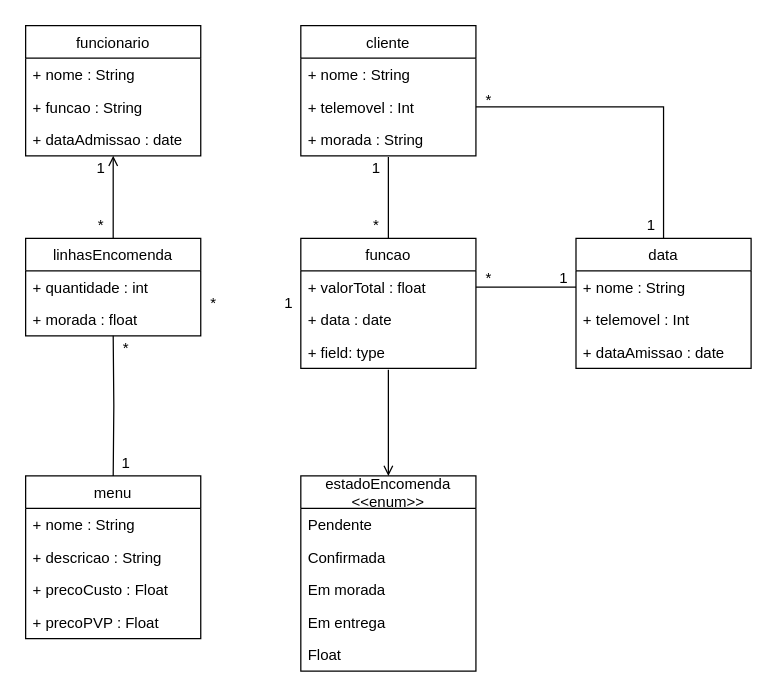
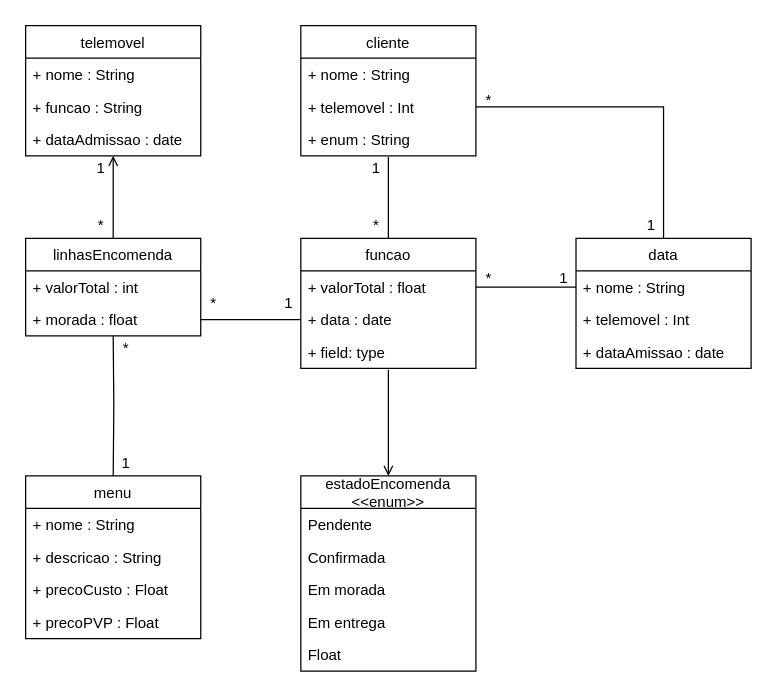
  <mxCell id="0" />
  <mxCell id="1" parent="0" />
- <mxCell id="2" value="funcionario" style="swimlane;fontStyle=0;childLayout=stackLayout;horizontal=1;startSize=26;fillColor=none;horizontalStack=0;resizeParent=1;resizeParentMax=0;resizeLast=0;collapsible=1;marginBottom=0;" vertex="1" parent="1"><mxGeometry x="20" y="20" width="140" height="104" as="geometry" /></mxCell>
+ <mxCell id="2" value="telemovel" style="swimlane;fontStyle=0;childLayout=stackLayout;horizontal=1;startSize=26;fillColor=none;horizontalStack=0;resizeParent=1;resizeParentMax=0;resizeLast=0;collapsible=1;marginBottom=0;" vertex="1" parent="1"><mxGeometry x="20" y="20" width="140" height="104" as="geometry" /></mxCell>
  <mxCell id="3" value="+ nome : String" style="text;strokeColor=none;fillColor=none;align=left;verticalAlign=top;spacingLeft=4;spacingRight=4;overflow=hidden;rotatable=0;points=[[0,0.5],[1,0.5]];portConstraint=eastwest;" vertex="1" parent="2"><mxGeometry y="26" width="140" height="26" as="geometry" /></mxCell>
  <mxCell id="4" value="+ funcao : String" style="text;strokeColor=none;fillColor=none;align=left;verticalAlign=top;spacingLeft=4;spacingRight=4;overflow=hidden;rotatable=0;points=[[0,0.5],[1,0.5]];portConstraint=eastwest;" vertex="1" parent="2"><mxGeometry y="52" width="140" height="26" as="geometry" /></mxCell>
  <mxCell id="5" value="+ dataAdmissao : date" style="text;strokeColor=none;fillColor=none;align=left;verticalAlign=top;spacingLeft=4;spacingRight=4;overflow=hidden;rotatable=0;points=[[0,0.5],[1,0.5]];portConstraint=eastwest;" vertex="1" parent="2"><mxGeometry y="78" width="140" height="26" as="geometry" /></mxCell>
  <mxCell id="6" value="cliente" style="swimlane;fontStyle=0;childLayout=stackLayout;horizontal=1;startSize=26;fillColor=none;horizontalStack=0;resizeParent=1;resizeParentMax=0;resizeLast=0;collapsible=1;marginBottom=0;" vertex="1" parent="1"><mxGeometry x="240" y="20" width="140" height="104" as="geometry" /></mxCell>
  <mxCell id="7" value="+ nome : String" style="text;strokeColor=none;fillColor=none;align=left;verticalAlign=top;spacingLeft=4;spacingRight=4;overflow=hidden;rotatable=0;points=[[0,0.5],[1,0.5]];portConstraint=eastwest;" vertex="1" parent="6"><mxGeometry y="26" width="140" height="26" as="geometry" /></mxCell>
  <mxCell id="8" value="+ telemovel : Int" style="text;strokeColor=none;fillColor=none;align=left;verticalAlign=top;spacingLeft=4;spacingRight=4;overflow=hidden;rotatable=0;points=[[0,0.5],[1,0.5]];portConstraint=eastwest;" vertex="1" parent="6"><mxGeometry y="52" width="140" height="26" as="geometry" /></mxCell>
- <mxCell id="9" value="+ morada : String" style="text;strokeColor=none;fillColor=none;align=left;verticalAlign=top;spacingLeft=4;spacingRight=4;overflow=hidden;rotatable=0;points=[[0,0.5],[1,0.5]];portConstraint=eastwest;" vertex="1" parent="6"><mxGeometry y="78" width="140" height="26" as="geometry" /></mxCell>
+ <mxCell id="9" value="+ enum : String" style="text;strokeColor=none;fillColor=none;align=left;verticalAlign=top;spacingLeft=4;spacingRight=4;overflow=hidden;rotatable=0;points=[[0,0.5],[1,0.5]];portConstraint=eastwest;" vertex="1" parent="6"><mxGeometry y="78" width="140" height="26" as="geometry" /></mxCell>
  <mxCell id="10" style="edgeStyle=orthogonalEdgeStyle;rounded=0;orthogonalLoop=1;jettySize=auto;html=1;exitX=0.5;exitY=0;exitDx=0;exitDy=0;entryX=1;entryY=0.5;entryDx=0;entryDy=0;endArrow=none;endFill=0;" edge="1" parent="1" source="11" target="8"><mxGeometry relative="1" as="geometry" /></mxCell>
  <mxCell id="11" value="data" style="swimlane;fontStyle=0;childLayout=stackLayout;horizontal=1;startSize=26;fillColor=none;horizontalStack=0;resizeParent=1;resizeParentMax=0;resizeLast=0;collapsible=1;marginBottom=0;" vertex="1" parent="1"><mxGeometry x="460" y="190" width="140" height="104" as="geometry" /></mxCell>
  <mxCell id="12" value="+ nome : String" style="text;strokeColor=none;fillColor=none;align=left;verticalAlign=top;spacingLeft=4;spacingRight=4;overflow=hidden;rotatable=0;points=[[0,0.5],[1,0.5]];portConstraint=eastwest;" vertex="1" parent="11"><mxGeometry y="26" width="140" height="26" as="geometry" /></mxCell>
  <mxCell id="13" value="+ telemovel : Int" style="text;strokeColor=none;fillColor=none;align=left;verticalAlign=top;spacingLeft=4;spacingRight=4;overflow=hidden;rotatable=0;points=[[0,0.5],[1,0.5]];portConstraint=eastwest;" vertex="1" parent="11"><mxGeometry y="52" width="140" height="26" as="geometry" /></mxCell>
  <mxCell id="14" value="+ dataAmissao : date" style="text;strokeColor=none;fillColor=none;align=left;verticalAlign=top;spacingLeft=4;spacingRight=4;overflow=hidden;rotatable=0;points=[[0,0.5],[1,0.5]];portConstraint=eastwest;" vertex="1" parent="11"><mxGeometry y="78" width="140" height="26" as="geometry" /></mxCell>
  <mxCell id="15" value="funcao" style="swimlane;fontStyle=0;childLayout=stackLayout;horizontal=1;startSize=26;fillColor=none;horizontalStack=0;resizeParent=1;resizeParentMax=0;resizeLast=0;collapsible=1;marginBottom=0;" vertex="1" parent="1"><mxGeometry x="240" y="190" width="140" height="104" as="geometry" /></mxCell>
  <mxCell id="16" value="+ valorTotal : float" style="text;strokeColor=none;fillColor=none;align=left;verticalAlign=top;spacingLeft=4;spacingRight=4;overflow=hidden;rotatable=0;points=[[0,0.5],[1,0.5]];portConstraint=eastwest;" vertex="1" parent="15"><mxGeometry y="26" width="140" height="26" as="geometry" /></mxCell>
  <mxCell id="17" value="+ data : date" style="text;strokeColor=none;fillColor=none;align=left;verticalAlign=top;spacingLeft=4;spacingRight=4;overflow=hidden;rotatable=0;points=[[0,0.5],[1,0.5]];portConstraint=eastwest;" vertex="1" parent="15"><mxGeometry y="52" width="140" height="26" as="geometry" /></mxCell>
  <mxCell id="18" value="+ field: type" style="text;strokeColor=none;fillColor=none;align=left;verticalAlign=top;spacingLeft=4;spacingRight=4;overflow=hidden;rotatable=0;points=[[0,0.5],[1,0.5]];portConstraint=eastwest;" vertex="1" parent="15"><mxGeometry y="78" width="140" height="26" as="geometry" /></mxCell>
  <mxCell id="19" style="edgeStyle=orthogonalEdgeStyle;rounded=0;orthogonalLoop=1;jettySize=auto;html=1;exitX=0.5;exitY=0;exitDx=0;exitDy=0;entryX=0.5;entryY=1.038;entryDx=0;entryDy=0;entryPerimeter=0;endArrow=none;endFill=0;startArrow=open;startFill=0;" edge="1" parent="1" source="20" target="18"><mxGeometry relative="1" as="geometry" /></mxCell>
  <mxCell id="20" value="estadoEncomenda&#10;&lt;&lt;enum&gt;&gt;" style="swimlane;fontStyle=0;childLayout=stackLayout;horizontal=1;startSize=26;fillColor=none;horizontalStack=0;resizeParent=1;resizeParentMax=0;resizeLast=0;collapsible=1;marginBottom=0;" vertex="1" parent="1"><mxGeometry x="240" y="380" width="140" height="156" as="geometry" /></mxCell>
  <mxCell id="21" value="Pendente" style="text;strokeColor=none;fillColor=none;align=left;verticalAlign=top;spacingLeft=4;spacingRight=4;overflow=hidden;rotatable=0;points=[[0,0.5],[1,0.5]];portConstraint=eastwest;" vertex="1" parent="20"><mxGeometry y="26" width="140" height="26" as="geometry" /></mxCell>
  <mxCell id="22" value="Confirmada" style="text;strokeColor=none;fillColor=none;align=left;verticalAlign=top;spacingLeft=4;spacingRight=4;overflow=hidden;rotatable=0;points=[[0,0.5],[1,0.5]];portConstraint=eastwest;" vertex="1" parent="20"><mxGeometry y="52" width="140" height="26" as="geometry" /></mxCell>
  <mxCell id="23" value="Em morada" style="text;strokeColor=none;fillColor=none;align=left;verticalAlign=top;spacingLeft=4;spacingRight=4;overflow=hidden;rotatable=0;points=[[0,0.5],[1,0.5]];portConstraint=eastwest;" vertex="1" parent="20"><mxGeometry y="78" width="140" height="26" as="geometry" /></mxCell>
  <mxCell id="24" value="Em entrega" style="text;strokeColor=none;fillColor=none;align=left;verticalAlign=top;spacingLeft=4;spacingRight=4;overflow=hidden;rotatable=0;points=[[0,0.5],[1,0.5]];portConstraint=eastwest;" vertex="1" parent="20"><mxGeometry y="104" width="140" height="26" as="geometry" /></mxCell>
  <mxCell id="25" value="Float" style="text;strokeColor=none;fillColor=none;align=left;verticalAlign=top;spacingLeft=4;spacingRight=4;overflow=hidden;rotatable=0;points=[[0,0.5],[1,0.5]];portConstraint=eastwest;" vertex="1" parent="20"><mxGeometry y="130" width="140" height="26" as="geometry" /></mxCell>
  <mxCell id="26" style="edgeStyle=orthogonalEdgeStyle;rounded=0;orthogonalLoop=1;jettySize=auto;html=1;entryX=0.5;entryY=0;entryDx=0;entryDy=0;endArrow=none;endFill=0;" edge="1" parent="1" target="15"><mxGeometry relative="1" as="geometry"><mxPoint x="310" y="125" as="sourcePoint" /><Array as="points"><mxPoint x="310" y="125" /></Array></mxGeometry></mxCell>
  <mxCell id="27" style="edgeStyle=orthogonalEdgeStyle;rounded=0;orthogonalLoop=1;jettySize=auto;html=1;entryX=1;entryY=0.5;entryDx=0;entryDy=0;exitX=0;exitY=0.5;exitDx=0;exitDy=0;endArrow=none;endFill=0;" edge="1" parent="1" source="12" target="16"><mxGeometry relative="1" as="geometry" /></mxCell>
  <mxCell id="28" style="edgeStyle=orthogonalEdgeStyle;rounded=0;orthogonalLoop=1;jettySize=auto;html=1;entryX=0.5;entryY=1;entryDx=0;entryDy=0;entryPerimeter=0;endArrow=open;endFill=0;" edge="1" parent="1" source="29" target="5"><mxGeometry relative="1" as="geometry" /></mxCell>
  <mxCell id="29" value="linhasEncomenda" style="swimlane;fontStyle=0;childLayout=stackLayout;horizontal=1;startSize=26;fillColor=none;horizontalStack=0;resizeParent=1;resizeParentMax=0;resizeLast=0;collapsible=1;marginBottom=0;" vertex="1" parent="1"><mxGeometry x="20" y="190" width="140" height="78" as="geometry" /></mxCell>
- <mxCell id="30" value="+ quantidade : int" style="text;strokeColor=none;fillColor=none;align=left;verticalAlign=top;spacingLeft=4;spacingRight=4;overflow=hidden;rotatable=0;points=[[0,0.5],[1,0.5]];portConstraint=eastwest;" vertex="1" parent="29"><mxGeometry y="26" width="140" height="26" as="geometry" /></mxCell>
+ <mxCell id="30" value="+ valorTotal : int" style="text;strokeColor=none;fillColor=none;align=left;verticalAlign=top;spacingLeft=4;spacingRight=4;overflow=hidden;rotatable=0;points=[[0,0.5],[1,0.5]];portConstraint=eastwest;" vertex="1" parent="29"><mxGeometry y="26" width="140" height="26" as="geometry" /></mxCell>
  <mxCell id="31" value="+ morada : float" style="text;strokeColor=none;fillColor=none;align=left;verticalAlign=top;spacingLeft=4;spacingRight=4;overflow=hidden;rotatable=0;points=[[0,0.5],[1,0.5]];portConstraint=eastwest;" vertex="1" parent="29"><mxGeometry y="52" width="140" height="26" as="geometry" /></mxCell>
+ <mxCell id="32" style="edgeStyle=orthogonalEdgeStyle;rounded=0;orthogonalLoop=1;jettySize=auto;html=1;entryX=1;entryY=0.5;entryDx=0;entryDy=0;endArrow=none;endFill=0;" edge="1" parent="1" source="17" target="31"><mxGeometry relative="1" as="geometry" /></mxCell>
  <mxCell id="33" style="edgeStyle=orthogonalEdgeStyle;rounded=0;orthogonalLoop=1;jettySize=auto;html=1;entryX=0.5;entryY=1;entryDx=0;entryDy=0;entryPerimeter=0;endArrow=none;endFill=0;" edge="1" parent="1" target="31"><mxGeometry relative="1" as="geometry"><mxPoint x="90" y="380" as="sourcePoint" /></mxGeometry></mxCell>
  <mxCell id="34" value="menu" style="swimlane;fontStyle=0;childLayout=stackLayout;horizontal=1;startSize=26;fillColor=none;horizontalStack=0;resizeParent=1;resizeParentMax=0;resizeLast=0;collapsible=1;marginBottom=0;" vertex="1" parent="1"><mxGeometry x="20" y="380" width="140" height="130" as="geometry" /></mxCell>
  <mxCell id="35" value="+ nome : String" style="text;strokeColor=none;fillColor=none;align=left;verticalAlign=top;spacingLeft=4;spacingRight=4;overflow=hidden;rotatable=0;points=[[0,0.5],[1,0.5]];portConstraint=eastwest;" vertex="1" parent="34"><mxGeometry y="26" width="140" height="26" as="geometry" /></mxCell>
  <mxCell id="36" value="+ descricao : String" style="text;strokeColor=none;fillColor=none;align=left;verticalAlign=top;spacingLeft=4;spacingRight=4;overflow=hidden;rotatable=0;points=[[0,0.5],[1,0.5]];portConstraint=eastwest;" vertex="1" parent="34"><mxGeometry y="52" width="140" height="26" as="geometry" /></mxCell>
  <mxCell id="37" value="+ precoCusto : Float" style="text;strokeColor=none;fillColor=none;align=left;verticalAlign=top;spacingLeft=4;spacingRight=4;overflow=hidden;rotatable=0;points=[[0,0.5],[1,0.5]];portConstraint=eastwest;" vertex="1" parent="34"><mxGeometry y="78" width="140" height="26" as="geometry" /></mxCell>
  <mxCell id="38" value="+ precoPVP : Float" style="text;strokeColor=none;fillColor=none;align=left;verticalAlign=top;spacingLeft=4;spacingRight=4;overflow=hidden;rotatable=0;points=[[0,0.5],[1,0.5]];portConstraint=eastwest;" vertex="1" parent="34"><mxGeometry y="104" width="140" height="26" as="geometry" /></mxCell>
  <mxCell id="39" value="1" style="text;html=1;align=center;verticalAlign=middle;resizable=0;points=[];autosize=1;" vertex="1" parent="1"><mxGeometry x="70" y="124" width="20" height="20" as="geometry" /></mxCell>
  <mxCell id="40" value="1" style="text;html=1;align=center;verticalAlign=middle;resizable=0;points=[];autosize=1;" vertex="1" parent="1"><mxGeometry x="220" y="232" width="20" height="20" as="geometry" /></mxCell>
  <mxCell id="41" value="1" style="text;html=1;align=center;verticalAlign=middle;resizable=0;points=[];autosize=1;" vertex="1" parent="1"><mxGeometry x="290" y="124" width="20" height="20" as="geometry" /></mxCell>
  <mxCell id="42" value="1" style="text;html=1;align=center;verticalAlign=middle;resizable=0;points=[];autosize=1;" vertex="1" parent="1"><mxGeometry x="440" y="212" width="20" height="20" as="geometry" /></mxCell>
  <mxCell id="43" value="1" style="text;html=1;align=center;verticalAlign=middle;resizable=0;points=[];autosize=1;" vertex="1" parent="1"><mxGeometry x="510" y="170" width="20" height="20" as="geometry" /></mxCell>
  <mxCell id="44" value="1" style="text;html=1;align=center;verticalAlign=middle;resizable=0;points=[];autosize=1;" vertex="1" parent="1"><mxGeometry x="90" y="360" width="20" height="20" as="geometry" /></mxCell>
  <mxCell id="45" value="*" style="text;html=1;align=center;verticalAlign=middle;resizable=0;points=[];autosize=1;" vertex="1" parent="1"><mxGeometry x="90" y="268" width="20" height="20" as="geometry" /></mxCell>
  <mxCell id="46" value="*" style="text;html=1;align=center;verticalAlign=middle;resizable=0;points=[];autosize=1;" vertex="1" parent="1"><mxGeometry x="70" y="170" width="20" height="20" as="geometry" /></mxCell>
  <mxCell id="47" value="*" style="text;html=1;align=center;verticalAlign=middle;resizable=0;points=[];autosize=1;" vertex="1" parent="1"><mxGeometry x="160" y="232" width="20" height="20" as="geometry" /></mxCell>
  <mxCell id="48" value="*" style="text;html=1;align=center;verticalAlign=middle;resizable=0;points=[];autosize=1;" vertex="1" parent="1"><mxGeometry x="380" y="212" width="20" height="20" as="geometry" /></mxCell>
  <mxCell id="49" value="*" style="text;html=1;align=center;verticalAlign=middle;resizable=0;points=[];autosize=1;" vertex="1" parent="1"><mxGeometry x="290" y="170" width="20" height="20" as="geometry" /></mxCell>
  <mxCell id="50" value="*" style="text;html=1;align=center;verticalAlign=middle;resizable=0;points=[];autosize=1;" vertex="1" parent="1"><mxGeometry x="380" y="70" width="20" height="20" as="geometry" /></mxCell>
